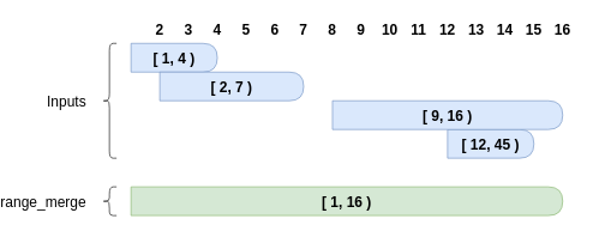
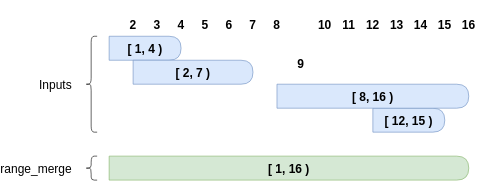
  <mxCell id="0" />
  <mxCell id="1" parent="0" />
  <mxCell id="2" value="&lt;b&gt;&lt;font style=&quot;font-size: 20px&quot;&gt;2&lt;/font&gt;&lt;/b&gt;" style="text;html=1;strokeColor=none;fillColor=none;align=center;verticalAlign=middle;whiteSpace=wrap;rounded=0;" vertex="1" parent="1"><mxGeometry x="140" y="20" width="40" height="40" as="geometry" /></mxCell>
  <mxCell id="3" value="&lt;b&gt;&lt;font style=&quot;font-size: 20px&quot;&gt;3&lt;/font&gt;&lt;/b&gt;" style="text;html=1;strokeColor=none;fillColor=none;align=center;verticalAlign=middle;whiteSpace=wrap;rounded=0;" vertex="1" parent="1"><mxGeometry x="180" y="20" width="40" height="40" as="geometry" /></mxCell>
  <mxCell id="4" value="&lt;b&gt;&lt;font style=&quot;font-size: 20px&quot;&gt;4&lt;/font&gt;&lt;/b&gt;" style="text;html=1;strokeColor=none;fillColor=none;align=center;verticalAlign=middle;whiteSpace=wrap;rounded=0;" vertex="1" parent="1"><mxGeometry x="220" y="20" width="40" height="40" as="geometry" /></mxCell>
  <mxCell id="5" value="&lt;b&gt;&lt;font style=&quot;font-size: 20px&quot;&gt;5&lt;/font&gt;&lt;/b&gt;" style="text;html=1;strokeColor=none;fillColor=none;align=center;verticalAlign=middle;whiteSpace=wrap;rounded=0;" vertex="1" parent="1"><mxGeometry x="260" y="20" width="40" height="40" as="geometry" /></mxCell>
  <mxCell id="6" value="&lt;b&gt;&lt;font style=&quot;font-size: 20px&quot;&gt;6&lt;/font&gt;&lt;/b&gt;" style="text;html=1;strokeColor=none;fillColor=none;align=center;verticalAlign=middle;whiteSpace=wrap;rounded=0;" vertex="1" parent="1"><mxGeometry x="300" y="20" width="40" height="40" as="geometry" /></mxCell>
  <mxCell id="7" value="&lt;b&gt;&lt;font style=&quot;font-size: 20px&quot;&gt;7&lt;/font&gt;&lt;/b&gt;" style="text;html=1;strokeColor=none;fillColor=none;align=center;verticalAlign=middle;whiteSpace=wrap;rounded=0;" vertex="1" parent="1"><mxGeometry x="340" y="20" width="40" height="40" as="geometry" /></mxCell>
  <mxCell id="8" value="&lt;b&gt;&lt;font style=&quot;font-size: 20px&quot;&gt;8&lt;/font&gt;&lt;/b&gt;" style="text;html=1;strokeColor=none;fillColor=none;align=center;verticalAlign=middle;whiteSpace=wrap;rounded=0;" vertex="1" parent="1"><mxGeometry x="380" y="20" width="40" height="40" as="geometry" /></mxCell>
- <mxCell id="9" value="&lt;b&gt;&lt;font style=&quot;font-size: 20px&quot;&gt;9&lt;/font&gt;&lt;/b&gt;" style="text;html=1;strokeColor=none;fillColor=none;align=center;verticalAlign=middle;whiteSpace=wrap;rounded=0;" vertex="1" parent="1"><mxGeometry x="420" y="20" width="40" height="40" as="geometry" /></mxCell>
+ <mxCell id="9" value="&lt;b&gt;&lt;font style=&quot;font-size: 20px&quot;&gt;9&lt;/font&gt;&lt;/b&gt;" style="text;html=1;strokeColor=none;fillColor=none;align=center;verticalAlign=middle;whiteSpace=wrap;rounded=0;" vertex="1" parent="1"><mxGeometry x="420" y="85" width="40" height="40" as="geometry" /></mxCell>
  <mxCell id="10" value="&lt;b&gt;&lt;font style=&quot;font-size: 20px&quot;&gt;10&lt;/font&gt;&lt;/b&gt;" style="text;html=1;strokeColor=none;fillColor=none;align=center;verticalAlign=middle;whiteSpace=wrap;rounded=0;" vertex="1" parent="1"><mxGeometry x="460" y="20" width="40" height="40" as="geometry" /></mxCell>
  <mxCell id="11" value="&lt;b&gt;&lt;font style=&quot;font-size: 20px&quot;&gt;11&lt;/font&gt;&lt;/b&gt;" style="text;html=1;strokeColor=none;fillColor=none;align=center;verticalAlign=middle;whiteSpace=wrap;rounded=0;" vertex="1" parent="1"><mxGeometry x="500" y="20" width="40" height="40" as="geometry" /></mxCell>
  <mxCell id="12" value="&lt;b&gt;&lt;font style=&quot;font-size: 20px&quot;&gt;12&lt;/font&gt;&lt;/b&gt;" style="text;html=1;strokeColor=none;fillColor=none;align=center;verticalAlign=middle;whiteSpace=wrap;rounded=0;" vertex="1" parent="1"><mxGeometry x="540" y="20" width="40" height="40" as="geometry" /></mxCell>
  <mxCell id="13" value="&lt;b&gt;&lt;font style=&quot;font-size: 20px&quot;&gt;13&lt;/font&gt;&lt;/b&gt;" style="text;html=1;strokeColor=none;fillColor=none;align=center;verticalAlign=middle;whiteSpace=wrap;rounded=0;" vertex="1" parent="1"><mxGeometry x="580" y="20" width="40" height="40" as="geometry" /></mxCell>
  <mxCell id="14" value="&lt;b&gt;&lt;font style=&quot;font-size: 20px&quot;&gt;14&lt;/font&gt;&lt;/b&gt;" style="text;html=1;strokeColor=none;fillColor=none;align=center;verticalAlign=middle;whiteSpace=wrap;rounded=0;" vertex="1" parent="1"><mxGeometry x="620" y="20" width="40" height="40" as="geometry" /></mxCell>
  <mxCell id="15" value="&lt;b&gt;&lt;font style=&quot;font-size: 20px&quot;&gt;15&lt;/font&gt;&lt;/b&gt;" style="text;html=1;strokeColor=none;fillColor=none;align=center;verticalAlign=middle;whiteSpace=wrap;rounded=0;" vertex="1" parent="1"><mxGeometry x="660" y="20" width="40" height="40" as="geometry" /></mxCell>
  <mxCell id="16" value="&lt;b&gt;&lt;font style=&quot;font-size: 20px&quot;&gt;16&lt;/font&gt;&lt;/b&gt;" style="text;html=1;strokeColor=none;fillColor=none;align=center;verticalAlign=middle;whiteSpace=wrap;rounded=0;" vertex="1" parent="1"><mxGeometry x="700" y="20" width="40" height="40" as="geometry" /></mxCell>
  <mxCell id="17" value="&lt;b&gt;&lt;font style=&quot;font-size: 20px&quot;&gt;[ 1, 4 )&lt;/font&gt;&lt;/b&gt;" style="shape=delay;whiteSpace=wrap;html=1;fillColor=#dae8fc;strokeColor=#6c8ebf;" vertex="1" parent="1"><mxGeometry x="120" y="60" width="120" height="40" as="geometry" /></mxCell>
  <mxCell id="18" value="&lt;font style=&quot;font-size: 20px&quot;&gt;&lt;b&gt;[ 2, 7 )&lt;/b&gt;&lt;/font&gt;" style="shape=delay;whiteSpace=wrap;html=1;fillColor=#dae8fc;strokeColor=#6c8ebf;" vertex="1" parent="1"><mxGeometry x="160" y="100" width="200" height="40" as="geometry" /></mxCell>
- <mxCell id="19" value="&lt;b&gt;&lt;font style=&quot;font-size: 20px&quot;&gt;[ 12, 45 )&lt;/font&gt;&lt;/b&gt;" style="shape=delay;whiteSpace=wrap;html=1;fillColor=#dae8fc;strokeColor=#6c8ebf;" vertex="1" parent="1"><mxGeometry x="560" y="180" width="120" height="40" as="geometry" /></mxCell>
- <mxCell id="20" value="&lt;b&gt;&lt;font style=&quot;font-size: 20px&quot;&gt;[ 9, 16 )&lt;/font&gt;&lt;/b&gt;" style="shape=delay;whiteSpace=wrap;html=1;fillColor=#dae8fc;strokeColor=#6c8ebf;" vertex="1" parent="1"><mxGeometry x="400" y="140" width="320" height="40" as="geometry" /></mxCell>
+ <mxCell id="19" value="&lt;b&gt;&lt;font style=&quot;font-size: 20px&quot;&gt;[ 12, 15 )&lt;/font&gt;&lt;/b&gt;" style="shape=delay;whiteSpace=wrap;html=1;fillColor=#dae8fc;strokeColor=#6c8ebf;" vertex="1" parent="1"><mxGeometry x="560" y="180" width="120" height="40" as="geometry" /></mxCell>
+ <mxCell id="20" value="&lt;b&gt;&lt;font style=&quot;font-size: 20px&quot;&gt;[ 8, 16 )&lt;/font&gt;&lt;/b&gt;" style="shape=delay;whiteSpace=wrap;html=1;fillColor=#dae8fc;strokeColor=#6c8ebf;" vertex="1" parent="1"><mxGeometry x="400" y="140" width="320" height="40" as="geometry" /></mxCell>
  <mxCell id="21" value="&lt;b&gt;&lt;font style=&quot;font-size: 20px&quot;&gt;[ 1, 16 )&lt;/font&gt;&lt;/b&gt;" style="shape=delay;whiteSpace=wrap;html=1;fillColor=#d5e8d4;strokeColor=#82b366;" vertex="1" parent="1"><mxGeometry x="120" y="260" width="600" height="40" as="geometry" /></mxCell>
  <mxCell id="22" value="" style="shape=curlyBracket;whiteSpace=wrap;html=1;rounded=1;" vertex="1" parent="1"><mxGeometry x="80" y="60" width="20" height="160" as="geometry" /></mxCell>
  <mxCell id="23" value="" style="shape=curlyBracket;whiteSpace=wrap;html=1;rounded=1;" vertex="1" parent="1"><mxGeometry x="80" y="260" width="20" height="40" as="geometry" /></mxCell>
  <mxCell id="24" value="&lt;font style=&quot;font-size: 20px&quot;&gt;Inputs&lt;/font&gt;" style="text;html=1;strokeColor=none;fillColor=none;align=right;verticalAlign=middle;whiteSpace=wrap;rounded=0;" vertex="1" parent="1"><mxGeometry x="20" y="130" width="40" height="20" as="geometry" /></mxCell>
  <mxCell id="25" value="&lt;font style=&quot;font-size: 20px&quot;&gt;range_merge&lt;/font&gt;" style="text;html=1;strokeColor=none;fillColor=none;align=right;verticalAlign=middle;whiteSpace=wrap;rounded=0;" vertex="1" parent="1"><mxGeometry x="20" y="270" width="40" height="20" as="geometry" /></mxCell>
